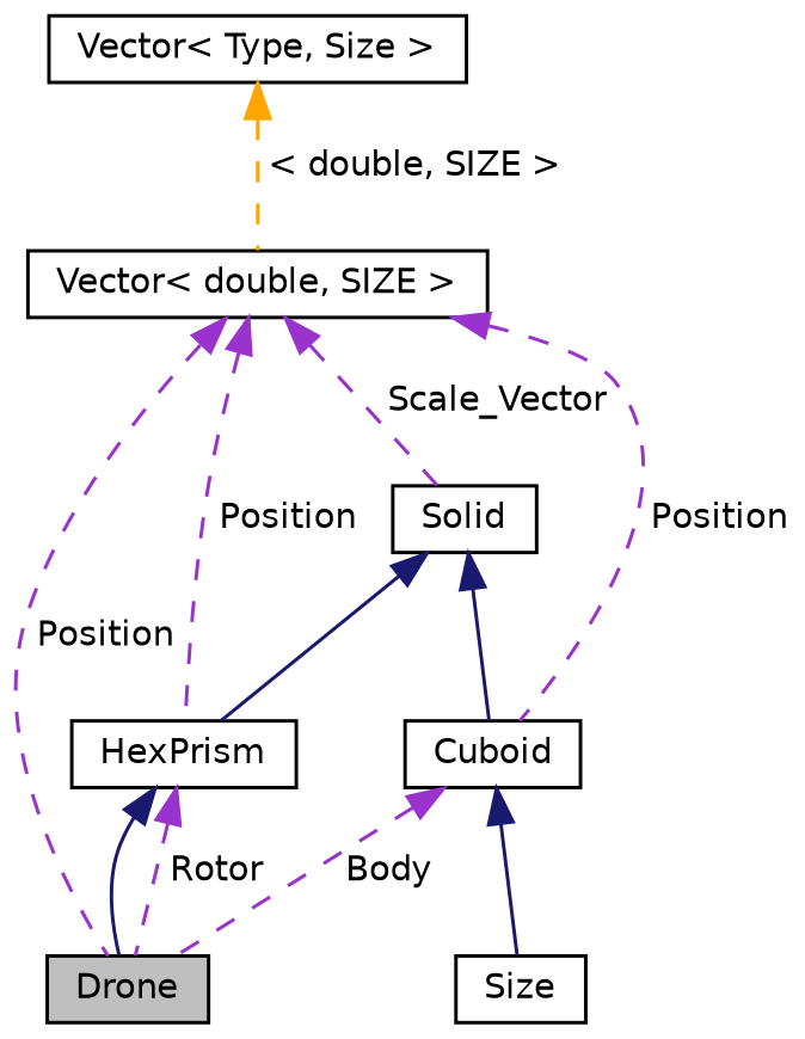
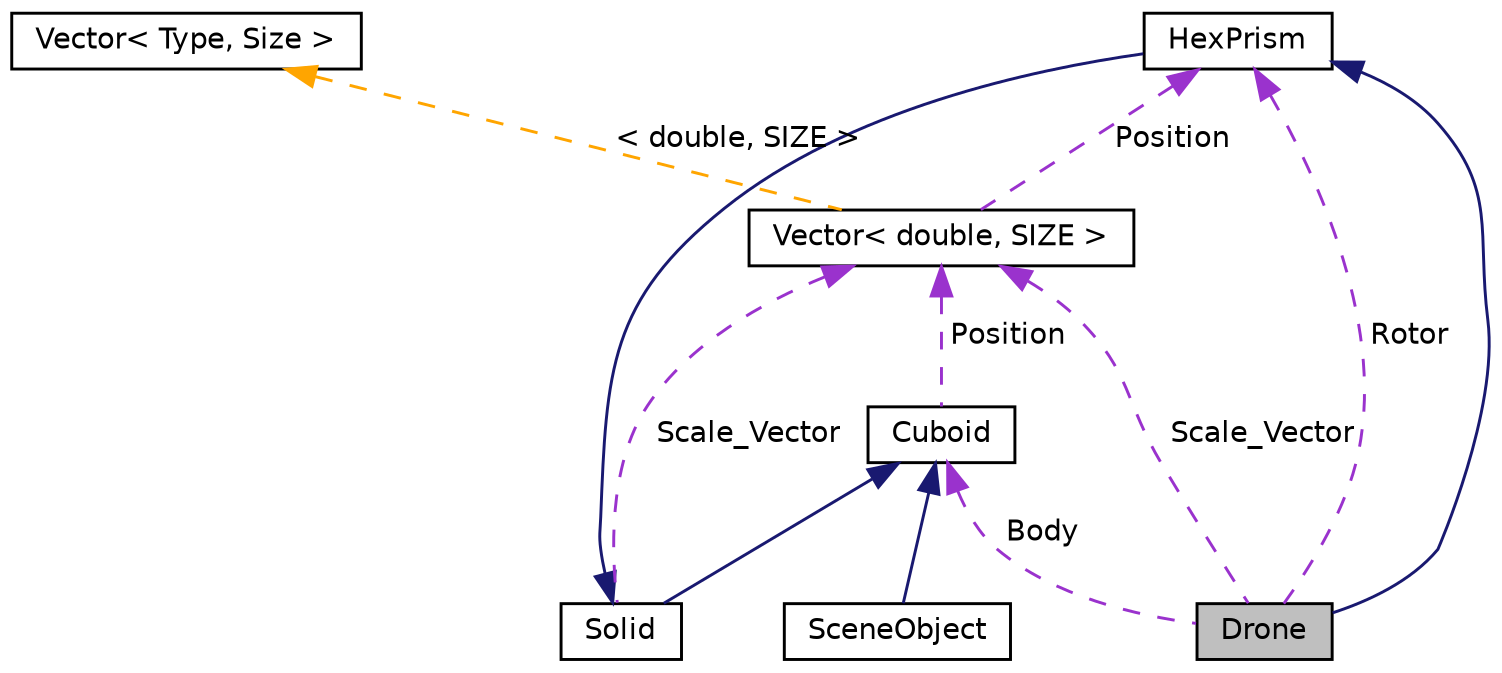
  digraph {
    node [color=black fillcolor=white fontname=Helvetica fontsize=10 shape=record style=filled]
    edge [color=darkorchid3 dir=back fontname=Helvetica fontsize=10 labelfontname=Helvetica labelfontsize=10 style=dashed]
    n1 [fillcolor=grey75 fontcolor=black height=0.2 label=Drone width=0.4]
    n2 [height=0.2 label=HexPrism width=0.4]
    n3 [height=0.2 label=Solid width=0.4]
    n4 [height=0.2 label=Cuboid width=0.4]
-   n5 [height=0.2 label=Size width=0.4]
+   n5 [height=0.2 label=SceneObject width=0.4]
    n6 [height=0.2 label="Vector\< double, SIZE \>" width=0.4]
    n7 [height=0.2 label="Vector\< Type, Size \>" width=0.4]
    n2 -> n1 [color=midnightblue style=solid]
    n2 -> n1 [label=" Rotor"]
    n3 -> n2 [color=midnightblue style=solid]
-   n3 -> n4 [color=midnightblue style=solid]
+   n4 -> n3 [color=midnightblue style=solid]
    n4 -> n1 [label=" Body"]
    n4 -> n5 [color=midnightblue style=solid]
-   n6 -> n1 [label=" Position"]
-   n6 -> n2 [label=" Position"]
+   n6 -> n1 [label=" Scale_Vector"]
+   n2 -> n6 [label=" Position"]
    n6 -> n3 [label=" Scale_Vector"]
    n6 -> n4 [label=" Position"]
    n7 -> n6 [color=orange label=" \< double, SIZE \>"]
  }
